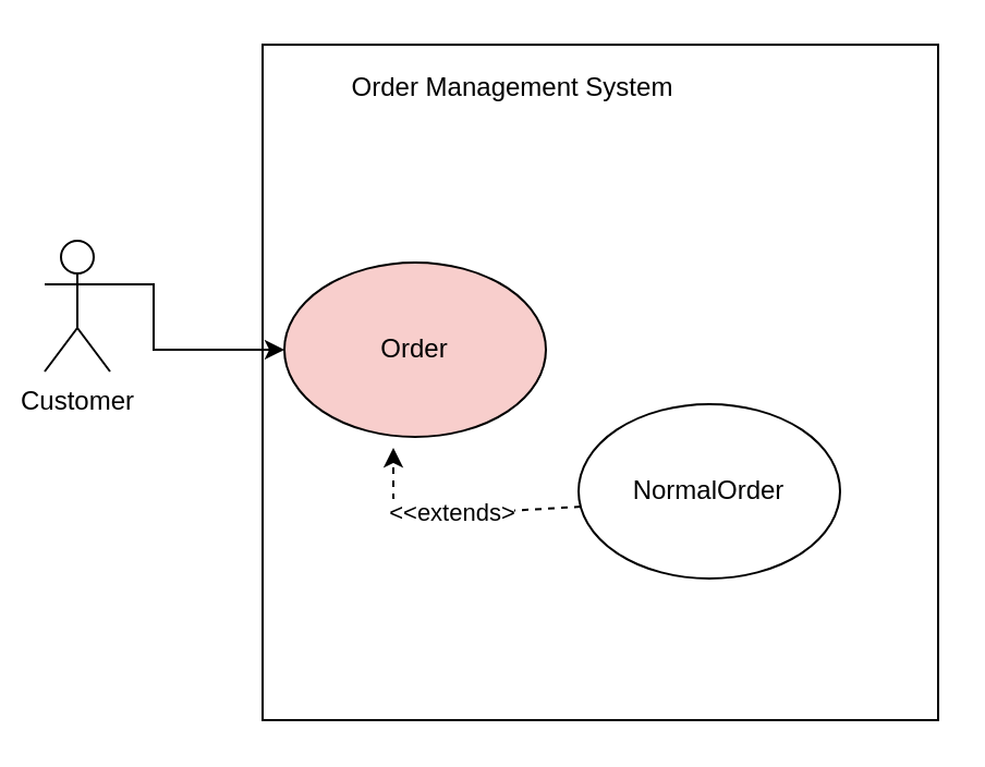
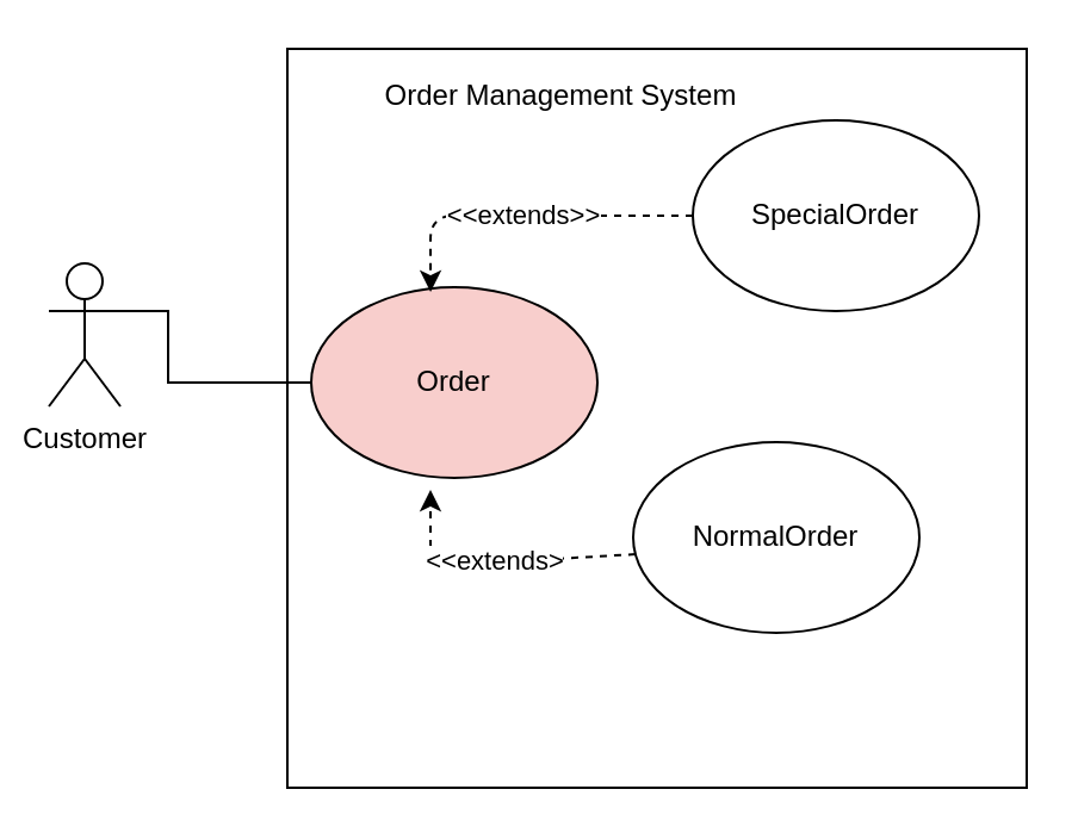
  <mxCell id="0" />
  <mxCell id="1" parent="0" />
  <mxCell id="2" value="" style="whiteSpace=wrap;html=1;aspect=fixed;" vertex="1" parent="1"><mxGeometry x="120" y="20" width="310" height="310" as="geometry" /></mxCell>
  <mxCell id="3" value="Order" style="ellipse;whiteSpace=wrap;html=1;fillColor=#f8cecc;" vertex="1" parent="1"><mxGeometry x="130" y="120" width="120" height="80" as="geometry" /></mxCell>
  <mxCell id="4" value="NormalOrder" style="ellipse;whiteSpace=wrap;html=1;" vertex="1" parent="1"><mxGeometry x="265" y="185" width="120" height="80" as="geometry" /></mxCell>
+ <mxCell id="5" value="SpecialOrder" style="ellipse;whiteSpace=wrap;html=1;" vertex="1" parent="1"><mxGeometry x="290" y="50" width="120" height="80" as="geometry" /></mxCell>
  <mxCell id="6" value="&amp;lt;&amp;lt;extends&amp;gt;" style="endArrow=classic;html=1;exitX=0.008;exitY=0.588;exitDx=0;exitDy=0;exitPerimeter=0;dashed=1;" edge="1" parent="1" source="4"><mxGeometry width="50" height="50" relative="1" as="geometry"><mxPoint x="130" y="255" as="sourcePoint" /><mxPoint x="180" y="205" as="targetPoint" /><Array as="points"><mxPoint x="180" y="237" /></Array></mxGeometry></mxCell>
- <mxCell id="8" style="edgeStyle=orthogonalEdgeStyle;rounded=0;orthogonalLoop=1;jettySize=auto;html=1;exitX=1;exitY=0.333;exitDx=0;exitDy=0;exitPerimeter=0;entryX=0;entryY=0.5;entryDx=0;entryDy=0;" edge="1" parent="1" source="9" target="3"><mxGeometry relative="1" as="geometry"><Array as="points"><mxPoint x="70" y="130" /><mxPoint x="70" y="160" /></Array></mxGeometry></mxCell>
+ <mxCell id="7" value="&amp;lt;&amp;lt;extends&amp;gt;&amp;gt;" style="endArrow=classic;html=1;exitX=0;exitY=0.5;exitDx=0;exitDy=0;entryX=0.417;entryY=0.025;entryDx=0;entryDy=0;entryPerimeter=0;dashed=1;" edge="1" parent="1" source="5" target="3"><mxGeometry width="50" height="50" relative="1" as="geometry"><mxPoint x="300" y="220" as="sourcePoint" /><mxPoint x="350" y="170" as="targetPoint" /><Array as="points"><mxPoint x="180" y="90" /></Array></mxGeometry></mxCell>
+ <mxCell id="8" style="edgeStyle=orthogonalEdgeStyle;rounded=0;orthogonalLoop=1;jettySize=auto;html=1;exitX=1;exitY=0.333;exitDx=0;exitDy=0;exitPerimeter=0;entryX=0;entryY=0.5;entryDx=0;entryDy=0;endArrow=none;" edge="1" parent="1" source="9" target="3"><mxGeometry relative="1" as="geometry"><Array as="points"><mxPoint x="70" y="130" /><mxPoint x="70" y="160" /></Array></mxGeometry></mxCell>
  <mxCell id="9" value="Customer" style="shape=umlActor;verticalLabelPosition=bottom;labelBackgroundColor=#ffffff;verticalAlign=top;html=1;outlineConnect=0;" vertex="1" parent="1"><mxGeometry x="20" y="110" width="30" height="60" as="geometry" /></mxCell>
  <mxCell id="10" value="Order Management System" style="text;html=1;strokeColor=none;fillColor=none;align=center;verticalAlign=middle;whiteSpace=wrap;rounded=0;" vertex="1" parent="1"><mxGeometry x="130" y="30" width="210" height="20" as="geometry" /></mxCell>
